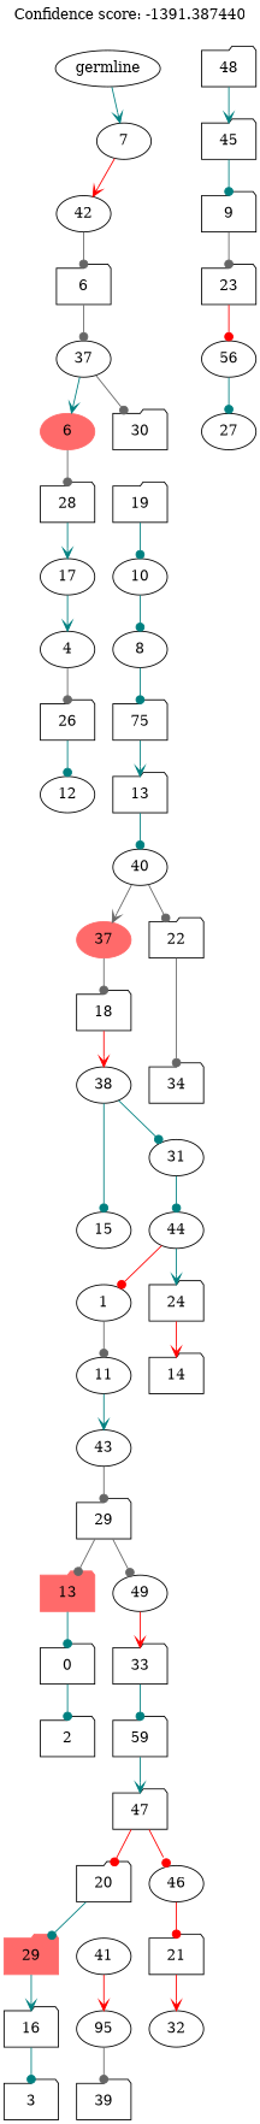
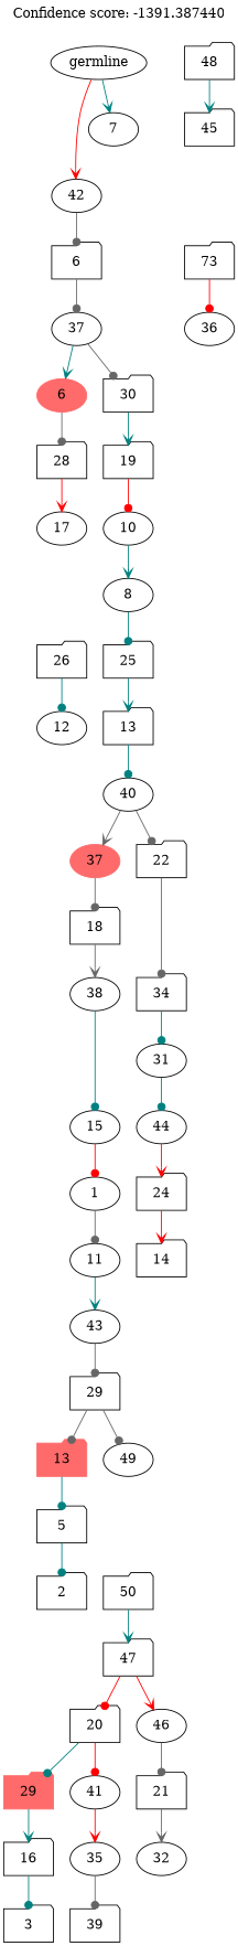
  digraph {
    label="Confidence score: -1391.387440"
    labelloc=t
    node [shape=folder]
    edge [arrowhead=dot color=teal]
    n1 [label=26]
    n2 [label=12 shape=ellipse]
-   n3 [label=4 shape=ellipse]
    n4 [label=17 shape=ellipse]
    n5 [label=28]
    n6 [color=indianred1 label=6 shape=ellipse style=filled]
-   n7 [label=56 shape=ellipse]
-   n8 [label=27 shape=ellipse]
-   n9 [label=23]
-   n10 [label=9]
+   n7 [label=36 shape=ellipse]
+   n9 [label=73]
    n11 [label=45]
    n12 [label=48]
    n13 [label=3]
    n14 [label=16]
    n15 [color=indianred1 label=29 style=filled]
-   n16 [label=95 shape=ellipse]
+   n16 [label=35 shape=ellipse]
    n17 [label=39]
    n18 [label=41 shape=ellipse]
    n19 [label=20]
    n20 [label=2]
-   n21 [label=0]
+   n21 [label=5]
    n22 [color=indianred1 label=13 style=filled]
    n23 [label=21]
    n24 [label=32 shape=ellipse]
    n25 [label=46 shape=ellipse]
    n26 [label=47]
-   n27 [label=59]
-   n28 [label=33]
+   n27 [label=50]
    n29 [label=49 shape=ellipse]
    n30 [label=29]
    n31 [label=43 shape=ellipse]
    n32 [label=11 shape=ellipse]
    n33 [label=1 shape=ellipse]
    n34 [label=15 shape=ellipse]
    n35 [label=38 shape=ellipse]
    n36 [label=18]
    n37 [color=indianred1 label=37 shape=ellipse style=filled]
    n38 [label=24]
    n39 [label=14]
    n40 [label=44 shape=ellipse]
    n41 [label=31 shape=ellipse]
    n42 [label=34]
    n43 [label=22]
    n44 [label=40 shape=ellipse]
    n45 [label=13]
-   n46 [label=75]
+   n46 [label=25]
    n47 [label=8 shape=ellipse]
    n48 [label=10 shape=ellipse]
    n49 [label=19]
    n50 [label=30]
    n51 [label=37 shape=ellipse]
    n52 [label=6]
    n53 [label=42 shape=ellipse]
    n54 [label=7 shape=ellipse]
    n55 [label=germline shape=ellipse]
    n1 -> n2
-   n3 -> n1 [color=gray40]
-   n4 -> n3 [arrowhead=vee]
-   n5 -> n4 [arrowhead=vee]
+   n5 -> n4 [arrowhead=vee color=red]
    n6 -> n5 [color=gray40]
-   n7 -> n8
    n9 -> n7 [color=red]
-   n10 -> n9 [color=gray40]
-   n11 -> n10
    n12 -> n11 [arrowhead=vee]
    n14 -> n13
    n15 -> n14 [arrowhead=vee]
    n16 -> n17 [color=gray40]
    n18 -> n16 [arrowhead=vee color=red]
    n19 -> n15
+   n19 -> n18 [color=red]
    n21 -> n20
    n22 -> n21
-   n23 -> n24 [arrowhead=vee color=red]
-   n25 -> n23 [color=red]
+   n23 -> n24 [arrowhead=vee color=gray40]
+   n25 -> n23 [color=gray40]
    n26 -> n19 [color=red]
-   n26 -> n25 [color=red]
+   n26 -> n25 [arrowhead=vee color=red]
    n27 -> n26 [arrowhead=vee]
-   n28 -> n27
-   n29 -> n28 [arrowhead=vee color=red]
    n30 -> n22 [color=gray40]
    n30 -> n29 [color=gray40]
    n31 -> n30 [color=gray40]
    n32 -> n31 [arrowhead=vee]
    n33 -> n32 [color=gray40]
-   n40 -> n33 [color=red]
+   n34 -> n33 [color=red]
    n35 -> n34
-   n36 -> n35 [arrowhead=vee color=red]
+   n36 -> n35 [arrowhead=vee color=gray40]
    n37 -> n36 [color=gray40]
    n38 -> n39 [arrowhead=vee color=red]
-   n40 -> n38 [arrowhead=vee]
+   n40 -> n38 [arrowhead=vee color=red]
    n41 -> n40
-   n35 -> n41
+   n42 -> n41
    n43 -> n42 [color=gray40]
    n44 -> n37 [arrowhead=vee color=gray40]
    n44 -> n43 [color=gray40]
    n45 -> n44
    n46 -> n45 [arrowhead=vee]
    n47 -> n46
-   n48 -> n47
-   n49 -> n48
+   n48 -> n47 [arrowhead=vee]
+   n49 -> n48 [color=red]
+   n50 -> n49 [arrowhead=vee]
    n51 -> n6 [arrowhead=vee]
    n51 -> n50 [color=gray40]
    n52 -> n51 [color=gray40]
    n53 -> n52 [color=gray40]
-   n54 -> n53 [arrowhead=vee color=red]
+   n55 -> n53 [arrowhead=vee color=red]
    n55 -> n54 [arrowhead=vee]
  }
